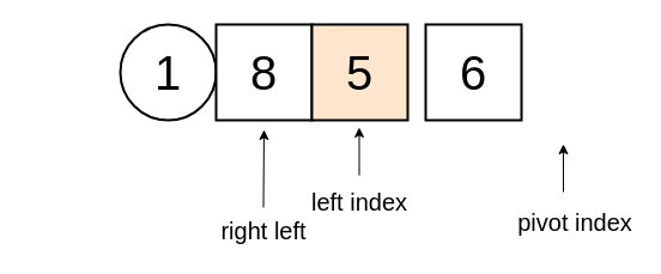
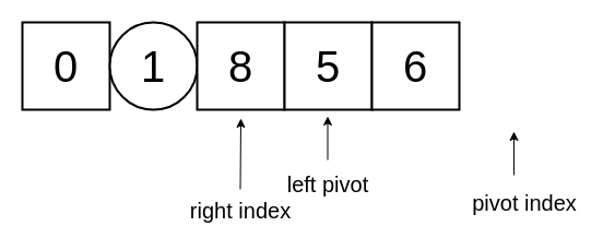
  <mxCell id="0" />
  <mxCell id="1" parent="0" />
+ <mxCell id="2" value="&lt;font style=&quot;font-size: 40px;&quot;&gt;0&lt;/font&gt;" style="whiteSpace=wrap;html=1;aspect=fixed;strokeWidth=2;" vertex="1" parent="1"><mxGeometry x="20" y="20" width="80" height="80" as="geometry" /></mxCell>
  <mxCell id="3" value="&lt;font style=&quot;font-size: 40px;&quot;&gt;1&lt;/font&gt;" style="ellipse;whiteSpace=wrap;html=1;aspect=fixed;strokeWidth=2;" vertex="1" parent="1"><mxGeometry x="100" y="20" width="80" height="80" as="geometry" /></mxCell>
  <mxCell id="4" value="&lt;font style=&quot;font-size: 40px;&quot;&gt;8&lt;/font&gt;" style="whiteSpace=wrap;html=1;aspect=fixed;strokeWidth=2;" vertex="1" parent="1"><mxGeometry x="180" y="20" width="80" height="80" as="geometry" /></mxCell>
- <mxCell id="5" value="&lt;font style=&quot;font-size: 40px;&quot;&gt;5&lt;/font&gt;" style="whiteSpace=wrap;html=1;aspect=fixed;strokeWidth=2;fillColor=#ffe6cc;" vertex="1" parent="1"><mxGeometry x="260" y="20" width="80" height="80" as="geometry" /></mxCell>
- <mxCell id="6" value="&lt;font style=&quot;font-size: 40px;&quot;&gt;6&lt;/font&gt;" style="whiteSpace=wrap;html=1;aspect=fixed;strokeWidth=2;" vertex="1" parent="1"><mxGeometry x="355" y="20" width="80" height="80" as="geometry" /></mxCell>
+ <mxCell id="5" value="&lt;font style=&quot;font-size: 40px;&quot;&gt;5&lt;/font&gt;" style="whiteSpace=wrap;html=1;aspect=fixed;strokeWidth=2;" vertex="1" parent="1"><mxGeometry x="260" y="20" width="80" height="80" as="geometry" /></mxCell>
+ <mxCell id="6" value="&lt;font style=&quot;font-size: 40px;&quot;&gt;6&lt;/font&gt;" style="whiteSpace=wrap;html=1;aspect=fixed;strokeWidth=2;" vertex="1" parent="1"><mxGeometry x="340" y="20" width="80" height="80" as="geometry" /></mxCell>
  <mxCell id="7" value="" style="endArrow=classic;html=1;rounded=0;strokeColor=#000000;" edge="1" parent="1"><mxGeometry width="50" height="50" relative="1" as="geometry"><mxPoint x="299.5" y="146" as="sourcePoint" /><mxPoint x="299.5" y="106" as="targetPoint" /></mxGeometry></mxCell>
- <mxCell id="8" value="&lt;font style=&quot;font-size: 20px;&quot;&gt;left index&lt;/font&gt;" style="text;html=1;strokeColor=none;fillColor=none;align=center;verticalAlign=middle;whiteSpace=wrap;rounded=0;strokeWidth=0;" vertex="1" parent="1"><mxGeometry x="250" y="153" width="100" height="30" as="geometry" /></mxCell>
+ <mxCell id="8" value="&lt;font style=&quot;font-size: 20px;&quot;&gt;left pivot&lt;/font&gt;" style="text;html=1;strokeColor=none;fillColor=none;align=center;verticalAlign=middle;whiteSpace=wrap;rounded=0;strokeWidth=0;" vertex="1" parent="1"><mxGeometry x="250" y="153" width="100" height="30" as="geometry" /></mxCell>
  <mxCell id="9" value="" style="endArrow=classic;html=1;rounded=0;" edge="1" parent="1"><mxGeometry width="50" height="50" relative="1" as="geometry"><mxPoint x="219.5" y="173" as="sourcePoint" /><mxPoint x="220" y="108" as="targetPoint" /></mxGeometry></mxCell>
- <mxCell id="10" value="&lt;font style=&quot;font-size: 20px;&quot;&gt;right left&lt;/font&gt;" style="text;html=1;strokeColor=none;fillColor=none;align=center;verticalAlign=middle;whiteSpace=wrap;rounded=0;" vertex="1" parent="1"><mxGeometry x="170" y="177" width="100" height="30" as="geometry" /></mxCell>
+ <mxCell id="10" value="&lt;font style=&quot;font-size: 20px;&quot;&gt;right index&lt;/font&gt;" style="text;html=1;strokeColor=none;fillColor=none;align=center;verticalAlign=middle;whiteSpace=wrap;rounded=0;" vertex="1" parent="1"><mxGeometry x="170" y="177" width="100" height="30" as="geometry" /></mxCell>
  <mxCell id="11" value="" style="endArrow=classic;html=1;rounded=0;" edge="1" parent="1"><mxGeometry width="50" height="50" relative="1" as="geometry"><mxPoint x="470" y="160" as="sourcePoint" /><mxPoint x="470" y="120" as="targetPoint" /></mxGeometry></mxCell>
  <mxCell id="12" value="&lt;font style=&quot;font-size: 20px;&quot;&gt;pivot index&lt;/font&gt;" style="text;html=1;strokeColor=none;fillColor=none;align=center;verticalAlign=middle;whiteSpace=wrap;rounded=0;" vertex="1" parent="1"><mxGeometry x="430" y="170" width="100" height="30" as="geometry" /></mxCell>
